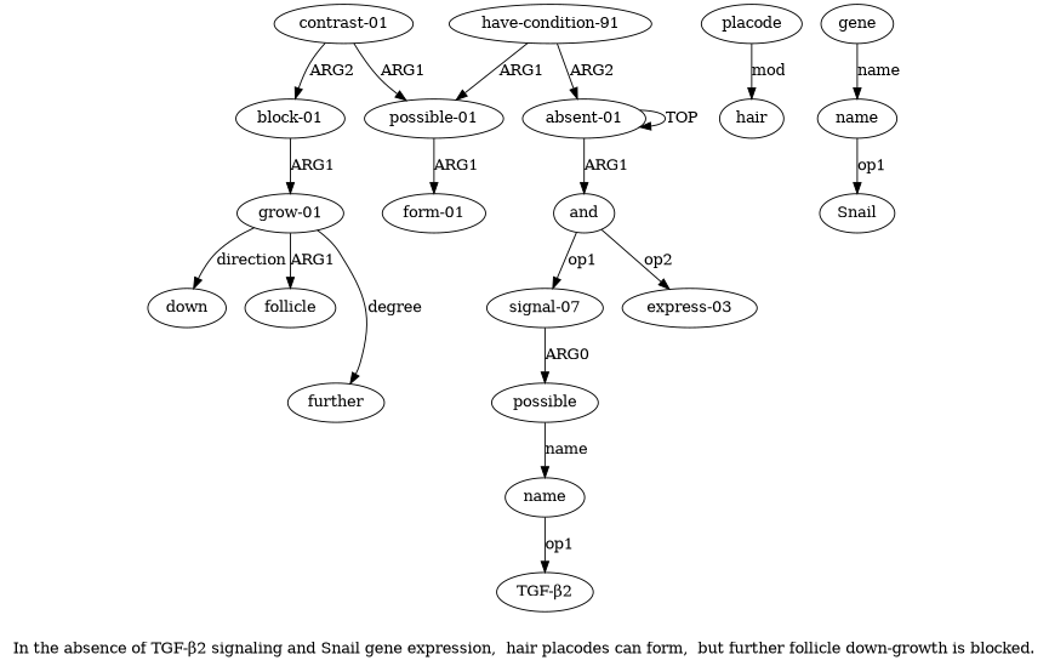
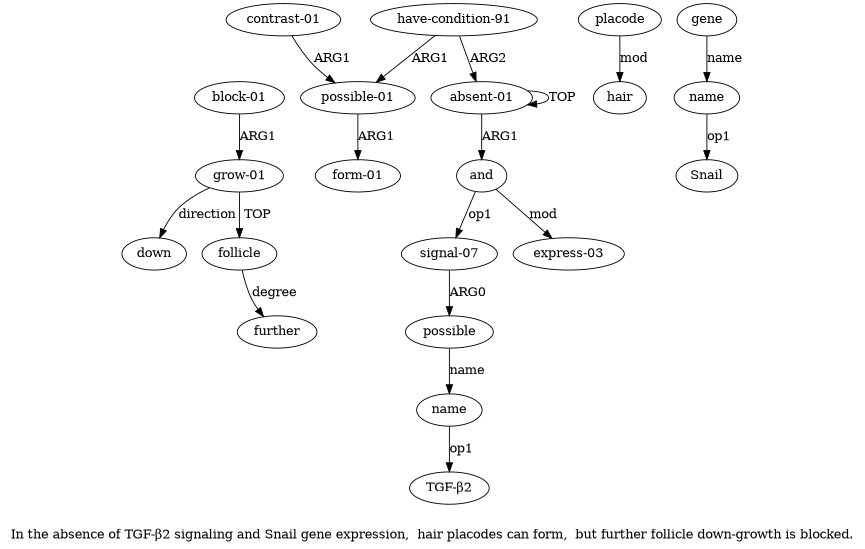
  digraph {
    label="In the absence of TGF-β2 signaling and Snail gene expression,  hair placodes can form,  but further follicle down-growth is blocked."
    node [color=black gold_ind=-1 gold_label=name test_ind=-1 test_label=name]
    edge [color=black gold_label=ARG1 test_label=ARG1]
    n1 [gold_ind=15 gold_label="grow-01" label="grow-01" test_ind=15 test_label="grow-01"]
    n2 [gold_ind=17 gold_label=down label=down test_ind=17 test_label=down]
    n3 [gold_ind=16 gold_label=follicle label=follicle test_ind=16 test_label=follicle]
    n4 [gold_ind=18 gold_label=further label=further test_ind=18 test_label=further]
    n5 [gold_ind=14 gold_label="block-01" label="block-01" test_ind=14 test_label="block-01"]
    n6 [gold_ind=11 gold_label=placode label=placode test_ind=11 test_label=placode]
    n7 [gold_ind=12 gold_label=hair label=hair test_ind=12 test_label=hair]
    n8 [gold_ind=10 gold_label="form-01" label="form-01" test_ind=10 test_label="form-01"]
    n9 [gold_ind=13 gold_label="contrast-01" label="contrast-01" test_ind=13 test_label="contrast-01"]
    n10 [gold_ind=9 gold_label="possible-01" label="possible-01" test_ind=9 test_label="possible-01"]
    n11 [gold_label="TGF-β2" label="TGF-β2" test_label="TGF-β2"]
    n12 [gold_label=Snail label=Snail test_label=Snail]
    n13 [gold_ind=1 gold_label=and label=and test_ind=1 test_label=and]
    n14 [gold_ind=2 gold_label="signal-07" label="signal-07" test_ind=2 test_label="signal-07"]
    n15 [gold_ind=5 gold_label="express-03" label="express-03" test_ind=5 test_label="express-03"]
    n16 [gold_ind=3 gold_label=protein label=possible test_ind=3 test_label=protein]
    n17 [gold_ind=4 label=name test_ind=4]
    n18 [gold_ind=6 gold_label=gene label=gene test_ind=6 test_label=gene]
    n19 [gold_ind=7 label=name test_ind=7]
    n20 [gold_ind=0 gold_label="absent-01" label="absent-01" test_ind=0 test_label="absent-01"]
    n21 [gold_ind=8 gold_label="have-condition-91" label="have-condition-91" test_ind=8 test_label="have-condition-91"]
    n1 -> n2 [gold_label=direction label=direction test_label=direction]
-   n1 -> n3 [label=ARG1]
-   n1 -> n4 [gold_label=degree label=degree test_label=degree]
+   n1 -> n3 [label=TOP]
+   n3 -> n4 [gold_label=degree label=degree test_label=degree]
    n5 -> n1 [label=ARG1]
    n6 -> n7 [gold_label=mod label=mod test_label=mod]
-   n9 -> n5 [gold_label=ARG2 label=ARG2 test_label=ARG2]
    n9 -> n10 [label=ARG1]
    n10 -> n8 [label=ARG1]
    n13 -> n14 [gold_label=op1 label=op1 test_label=op1]
-   n13 -> n15 [gold_label=op2 label=op2 test_label=op2]
+   n13 -> n15 [gold_label=op2 label=mod test_label=op2]
    n14 -> n16 [gold_label=ARG0 label=ARG0 test_label=ARG0]
    n16 -> n17 [gold_label=name label=name test_label=name]
    n17 -> n11 [gold_label=op1 label=op1 test_label=op1]
    n18 -> n19 [gold_label=name label=name test_label=name]
    n19 -> n12 [gold_label=op1 label=op1 test_label=op1]
    n20 -> n13 [label=ARG1]
    n20 -> n20 [gold_label=TOP label=TOP test_label=TOP]
    n21 -> n10 [label=ARG1]
    n21 -> n20 [gold_label=ARG2 label=ARG2 test_label=ARG2]
  }
